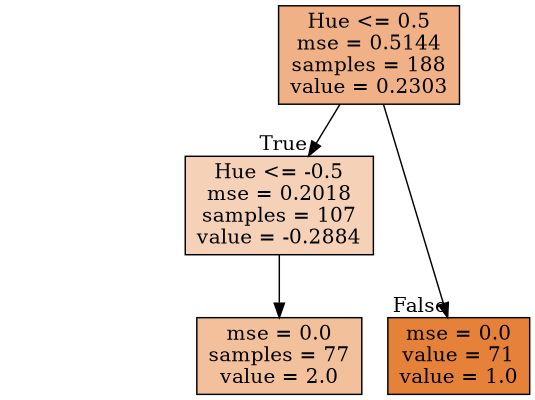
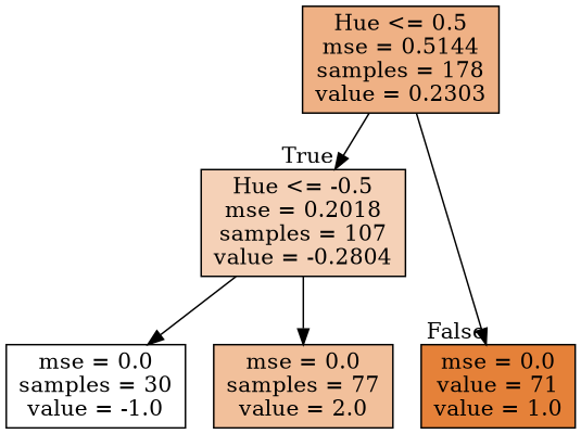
  digraph {
    ranksep=equally
    splines=polyline
    node [color=black shape=box style=filled]
-   n1 [fillcolor="#e581399d" label="Hue <= 0.5\nmse = 0.5144\nsamples = 188\nvalue = 0.2303"]
-   n2 [fillcolor="#e581395c" label="Hue <= -0.5\nmse = 0.2018\nsamples = 107\nvalue = -0.2884"]
+   n1 [fillcolor="#e581399d" label="Hue <= 0.5\nmse = 0.5144\nsamples = 178\nvalue = 0.2303"]
+   n2 [fillcolor="#e581395c" label="Hue <= -0.5\nmse = 0.2018\nsamples = 107\nvalue = -0.2804"]
+   n3 [fillcolor="#e5813900" label="mse = 0.0\nsamples = 30\nvalue = -1.0"]
    n4 [fillcolor="#e5813980" label="mse = 0.0\nsamples = 77\nvalue = 2.0"]
    n5 [fillcolor="#e58139ff" label="mse = 0.0\nvalue = 71\nvalue = 1.0"]
    subgraph sub_1 {
      rank=same
      n1
    }
    subgraph sub_2 {
      rank=same
      n2
    }
    subgraph sub_3 {
      rank=same
+     n3
      n4
      n5
    }
    n1 -> n2 [headlabel=True labelangle=45 labeldistance=2.5]
    n1 -> n5 [headlabel=False labelangle=-45 labeldistance=2.5]
+   n2 -> n3
    n2 -> n4
  }
